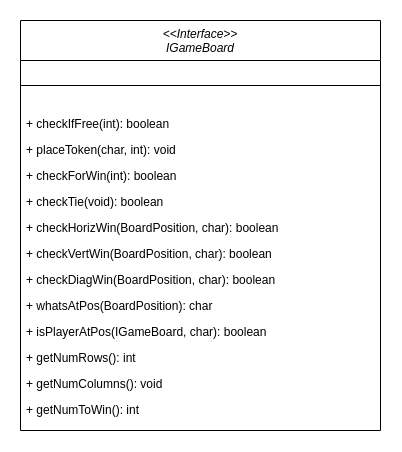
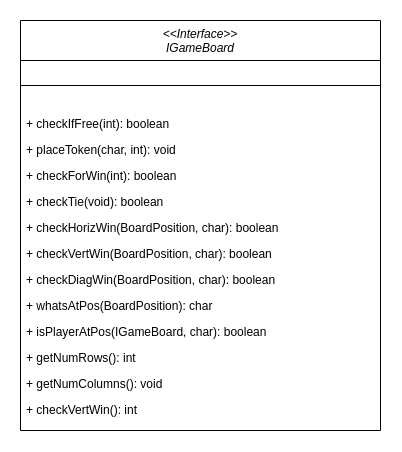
  <mxCell id="0" />
  <mxCell id="1" parent="0" />
  <mxCell id="2" value="&lt;&lt;Interface&gt;&gt;&#10;IGameBoard" style="swimlane;fontStyle=2;align=center;verticalAlign=top;childLayout=stackLayout;horizontal=1;startSize=40;horizontalStack=0;resizeParent=1;resizeLast=0;collapsible=1;marginBottom=0;rounded=0;shadow=0;strokeWidth=1;" parent="1" vertex="1"><mxGeometry x="20" y="20" width="360" height="410" as="geometry"><mxRectangle x="230" y="140" width="160" height="26" as="alternateBounds" /></mxGeometry></mxCell>
  <mxCell id="3" value="" style="line;html=1;strokeWidth=1;align=left;verticalAlign=middle;spacingTop=-1;spacingLeft=3;spacingRight=3;rotatable=0;labelPosition=right;points=[];portConstraint=eastwest;" parent="2" vertex="1"><mxGeometry y="40" width="360" height="50" as="geometry" /></mxCell>
  <mxCell id="4" value="+ checkIfFree(int): boolean" style="text;align=left;verticalAlign=top;spacingLeft=4;spacingRight=4;overflow=hidden;rotatable=0;points=[[0,0.5],[1,0.5]];portConstraint=eastwest;" parent="2" vertex="1"><mxGeometry y="90" width="360" height="26" as="geometry" /></mxCell>
  <mxCell id="5" value="+ placeToken(char, int): void" style="text;align=left;verticalAlign=top;spacingLeft=4;spacingRight=4;overflow=hidden;rotatable=0;points=[[0,0.5],[1,0.5]];portConstraint=eastwest;" parent="2" vertex="1"><mxGeometry y="116" width="360" height="26" as="geometry" /></mxCell>
  <mxCell id="6" value="+ checkForWin(int): boolean" style="text;align=left;verticalAlign=top;spacingLeft=4;spacingRight=4;overflow=hidden;rotatable=0;points=[[0,0.5],[1,0.5]];portConstraint=eastwest;" parent="2" vertex="1"><mxGeometry y="142" width="360" height="26" as="geometry" /></mxCell>
  <mxCell id="7" value="+ checkTie(void): boolean" style="text;align=left;verticalAlign=top;spacingLeft=4;spacingRight=4;overflow=hidden;rotatable=0;points=[[0,0.5],[1,0.5]];portConstraint=eastwest;" parent="2" vertex="1"><mxGeometry y="168" width="360" height="26" as="geometry" /></mxCell>
  <mxCell id="8" value="+ checkHorizWin(BoardPosition, char): boolean" style="text;align=left;verticalAlign=top;spacingLeft=4;spacingRight=4;overflow=hidden;rotatable=0;points=[[0,0.5],[1,0.5]];portConstraint=eastwest;" parent="2" vertex="1"><mxGeometry y="194" width="360" height="26" as="geometry" /></mxCell>
  <mxCell id="9" value="+ checkVertWin(BoardPosition, char): boolean" style="text;align=left;verticalAlign=top;spacingLeft=4;spacingRight=4;overflow=hidden;rotatable=0;points=[[0,0.5],[1,0.5]];portConstraint=eastwest;" parent="2" vertex="1"><mxGeometry y="220" width="360" height="26" as="geometry" /></mxCell>
  <mxCell id="10" value="+ checkDiagWin(BoardPosition, char): boolean" style="text;align=left;verticalAlign=top;spacingLeft=4;spacingRight=4;overflow=hidden;rotatable=0;points=[[0,0.5],[1,0.5]];portConstraint=eastwest;" parent="2" vertex="1"><mxGeometry y="246" width="360" height="26" as="geometry" /></mxCell>
  <mxCell id="11" value="+ whatsAtPos(BoardPosition): char" style="text;align=left;verticalAlign=top;spacingLeft=4;spacingRight=4;overflow=hidden;rotatable=0;points=[[0,0.5],[1,0.5]];portConstraint=eastwest;" parent="2" vertex="1"><mxGeometry y="272" width="360" height="26" as="geometry" /></mxCell>
  <mxCell id="12" value="+ isPlayerAtPos(IGameBoard, char): boolean" style="text;align=left;verticalAlign=top;spacingLeft=4;spacingRight=4;overflow=hidden;rotatable=0;points=[[0,0.5],[1,0.5]];portConstraint=eastwest;" parent="2" vertex="1"><mxGeometry y="298" width="360" height="26" as="geometry" /></mxCell>
  <mxCell id="13" value="+ getNumRows(): int" style="text;align=left;verticalAlign=top;spacingLeft=4;spacingRight=4;overflow=hidden;rotatable=0;points=[[0,0.5],[1,0.5]];portConstraint=eastwest;" parent="2" vertex="1"><mxGeometry y="324" width="360" height="26" as="geometry" /></mxCell>
  <mxCell id="14" value="+ getNumColumns(): void" style="text;align=left;verticalAlign=top;spacingLeft=4;spacingRight=4;overflow=hidden;rotatable=0;points=[[0,0.5],[1,0.5]];portConstraint=eastwest;" parent="2" vertex="1"><mxGeometry y="350" width="360" height="26" as="geometry" /></mxCell>
- <mxCell id="15" value="+ getNumToWin(): int" style="text;align=left;verticalAlign=top;spacingLeft=4;spacingRight=4;overflow=hidden;rotatable=0;points=[[0,0.5],[1,0.5]];portConstraint=eastwest;" parent="2" vertex="1"><mxGeometry y="376" width="360" height="26" as="geometry" /></mxCell>
+ <mxCell id="15" value="+ checkVertWin(): int" style="text;align=left;verticalAlign=top;spacingLeft=4;spacingRight=4;overflow=hidden;rotatable=0;points=[[0,0.5],[1,0.5]];portConstraint=eastwest;" parent="2" vertex="1"><mxGeometry y="376" width="360" height="26" as="geometry" /></mxCell>
